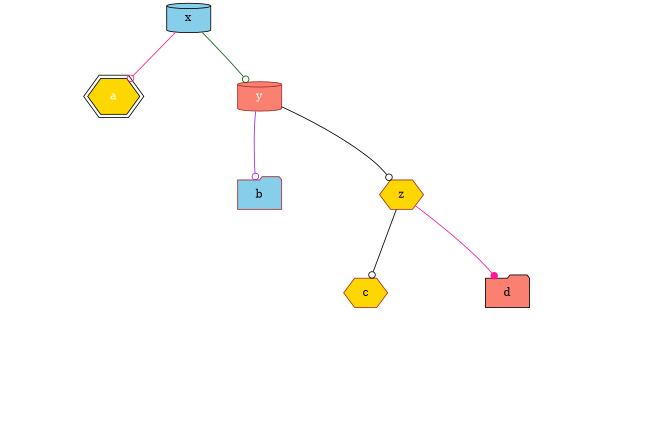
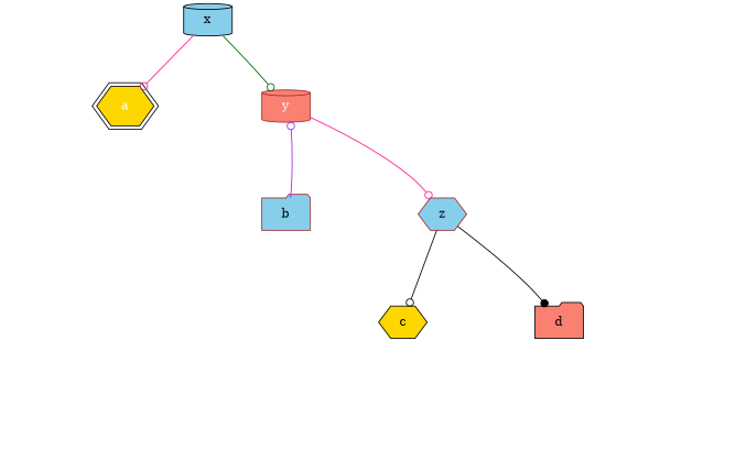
  digraph {
    node [shape=circle style=invis]
    edge [style=invis]
    nilaal
    nilaam
    nilaar
    nilabl
    nilabm
    nilabr
    nilacl
    nilacm
    nilacr
    niladl
    niladm
    niladr
-   n13 [color=brown fillcolor=gold label=c shape=hexagon style=filled]
+   n13 [color=black fillcolor=gold label=c shape=hexagon style=filled]
    nilazm
    n15 [color=black fillcolor=salmon label=d shape=folder style=filled]
    n16 [color=brown fillcolor=skyblue label=b shape=folder style=filled]
    nilaym
-   n18 [color=brown fillcolor=gold fontcolor=black label=z shape=hexagon style=filled]
+   n18 [color=brown fillcolor=skyblue fontcolor=black label=z shape=hexagon style=filled]
    n19 [color=black fillcolor=gold fontcolor=white label=a peripheries=2 shape=hexagon style=filled]
    nilaxm
    n21 [color=brown fillcolor=salmon fontcolor=white label=y shape=cylinder style=filled]
    n22 [color=black fillcolor=skyblue fontcolor=black label=x shape=cylinder style=filled]
    subgraph sub_1 {
      rank=same
      nilaal
      nilaam
      nilaar
    }
    subgraph sub_2 {
      rank=same
      nilabl
      nilabm
      nilabr
    }
    subgraph sub_3 {
      rank=same
      nilacl
      nilacm
      nilacr
    }
    subgraph sub_4 {
      rank=same
      niladl
      niladm
      niladr
    }
    subgraph sub_5 {
      rank=same
      n13
      nilazm
      n15
    }
    subgraph sub_6 {
      rank=same
      n16
      nilaym
      n18
    }
    subgraph sub_7 {
      rank=same
      n19
      nilaxm
      n21
    }
    nilaal -> nilaam
    nilaam -> nilaar
    nilabl -> nilabm
    nilabm -> nilabr
    nilacl -> nilacm
    nilacm -> nilacr
    niladl -> niladm
    niladm -> niladr
    n13 -> nilacl
    n13 -> nilacm
    n13 -> nilacr
    n13 -> nilazm
    nilazm -> n15
    n15 -> niladl
    n15 -> niladm
    n15 -> niladr
    n16 -> nilabl
    n16 -> nilabm
    n16 -> nilabr
    n16 -> nilaym
    nilaym -> n18
    n18 -> n13 [arrowhead=odot color=black style=""]
    n18 -> nilazm
-   n18 -> n15 [arrowhead=dot color=deeppink style=""]
+   n18 -> n15 [arrowhead=dot color=black style=""]
    n19 -> nilaal
    n19 -> nilaam
    n19 -> nilaar
    n19 -> nilaxm
    nilaxm -> n21
-   n21 -> n16 [arrowhead=odot color=purple style=""]
+   n16 -> n21 [arrowhead=odot color=purple style=""]
    n21 -> nilaym
-   n21 -> n18 [arrowhead=odot color=black style=""]
+   n21 -> n18 [arrowhead=odot color=deeppink style=""]
    n22 -> n19 [arrowhead=odot color=deeppink style=""]
    n22 -> nilaxm
    n22 -> n21 [arrowhead=odot color=darkgreen style=""]
  }
